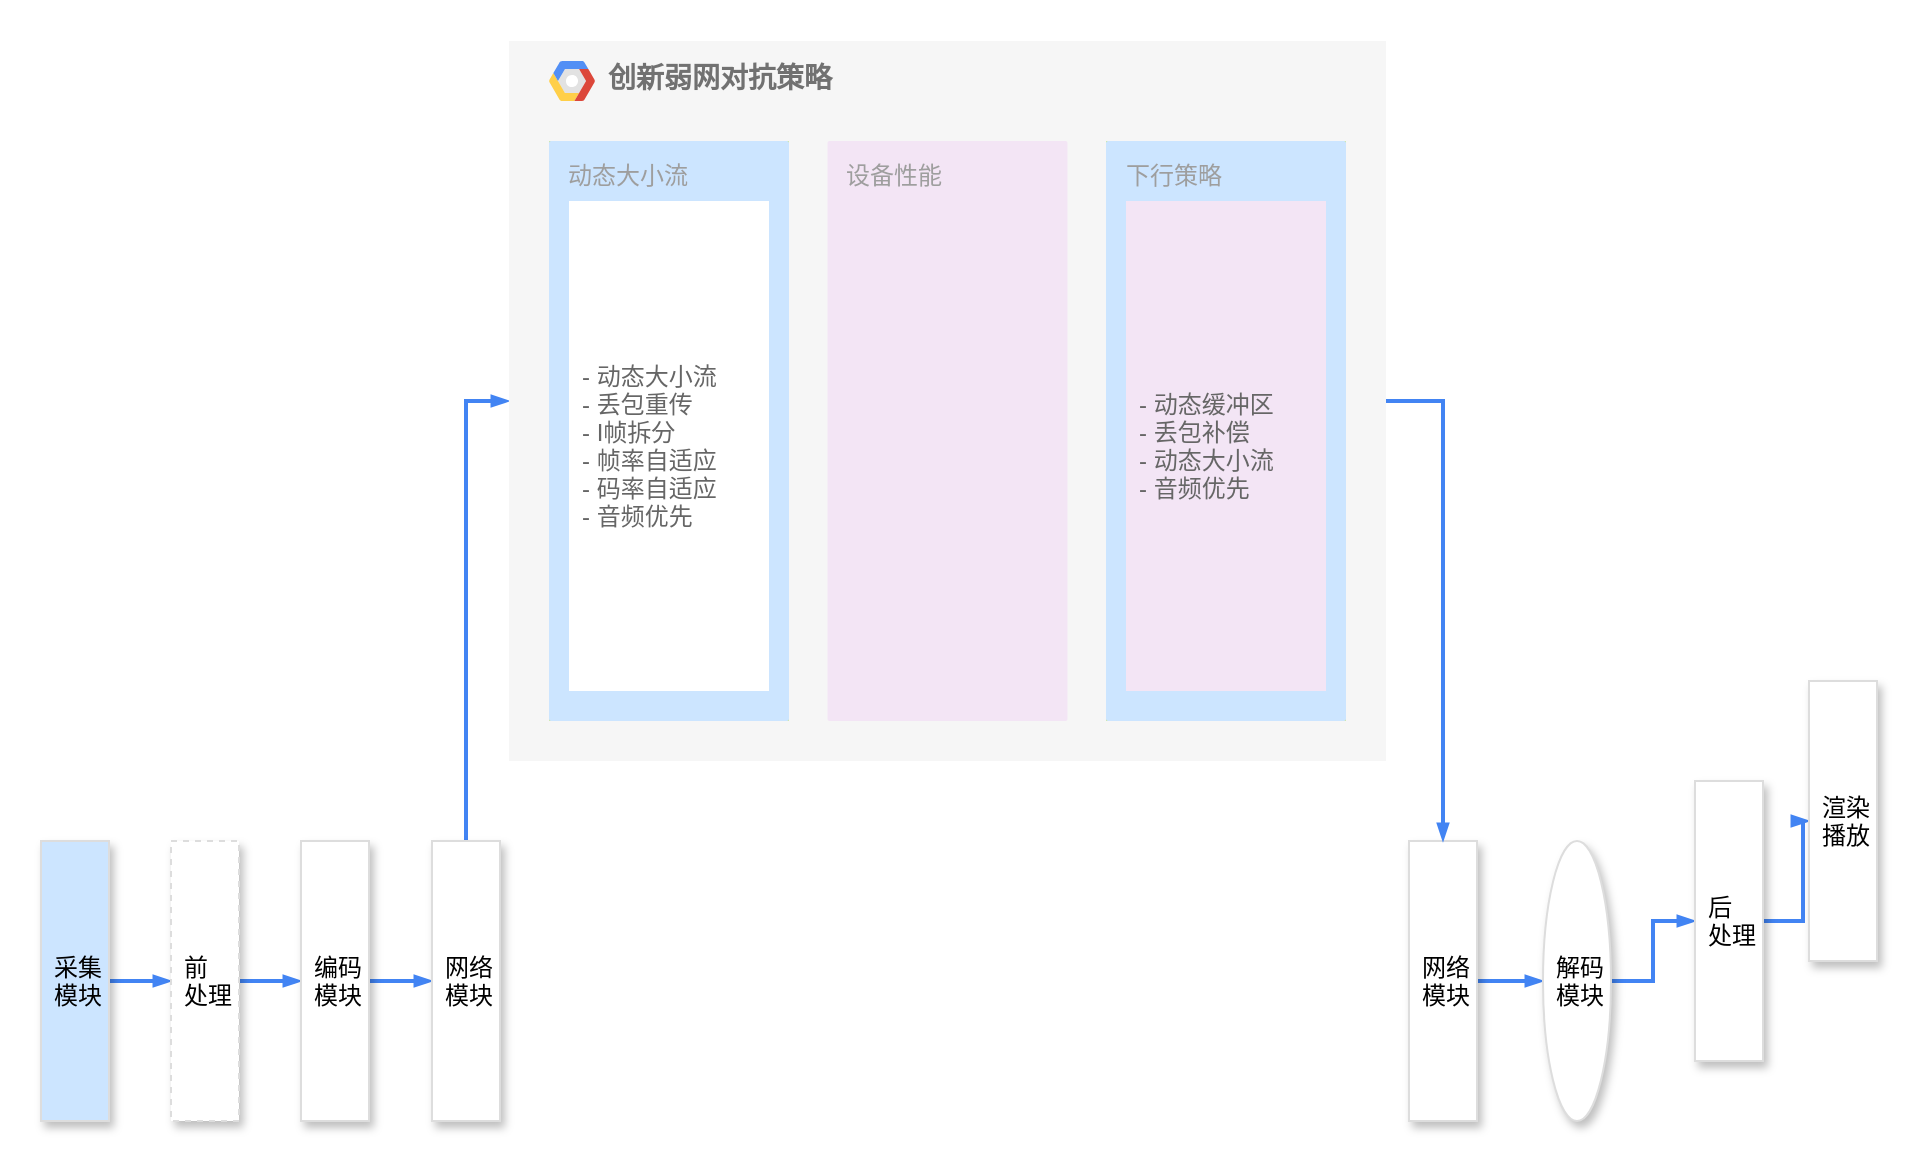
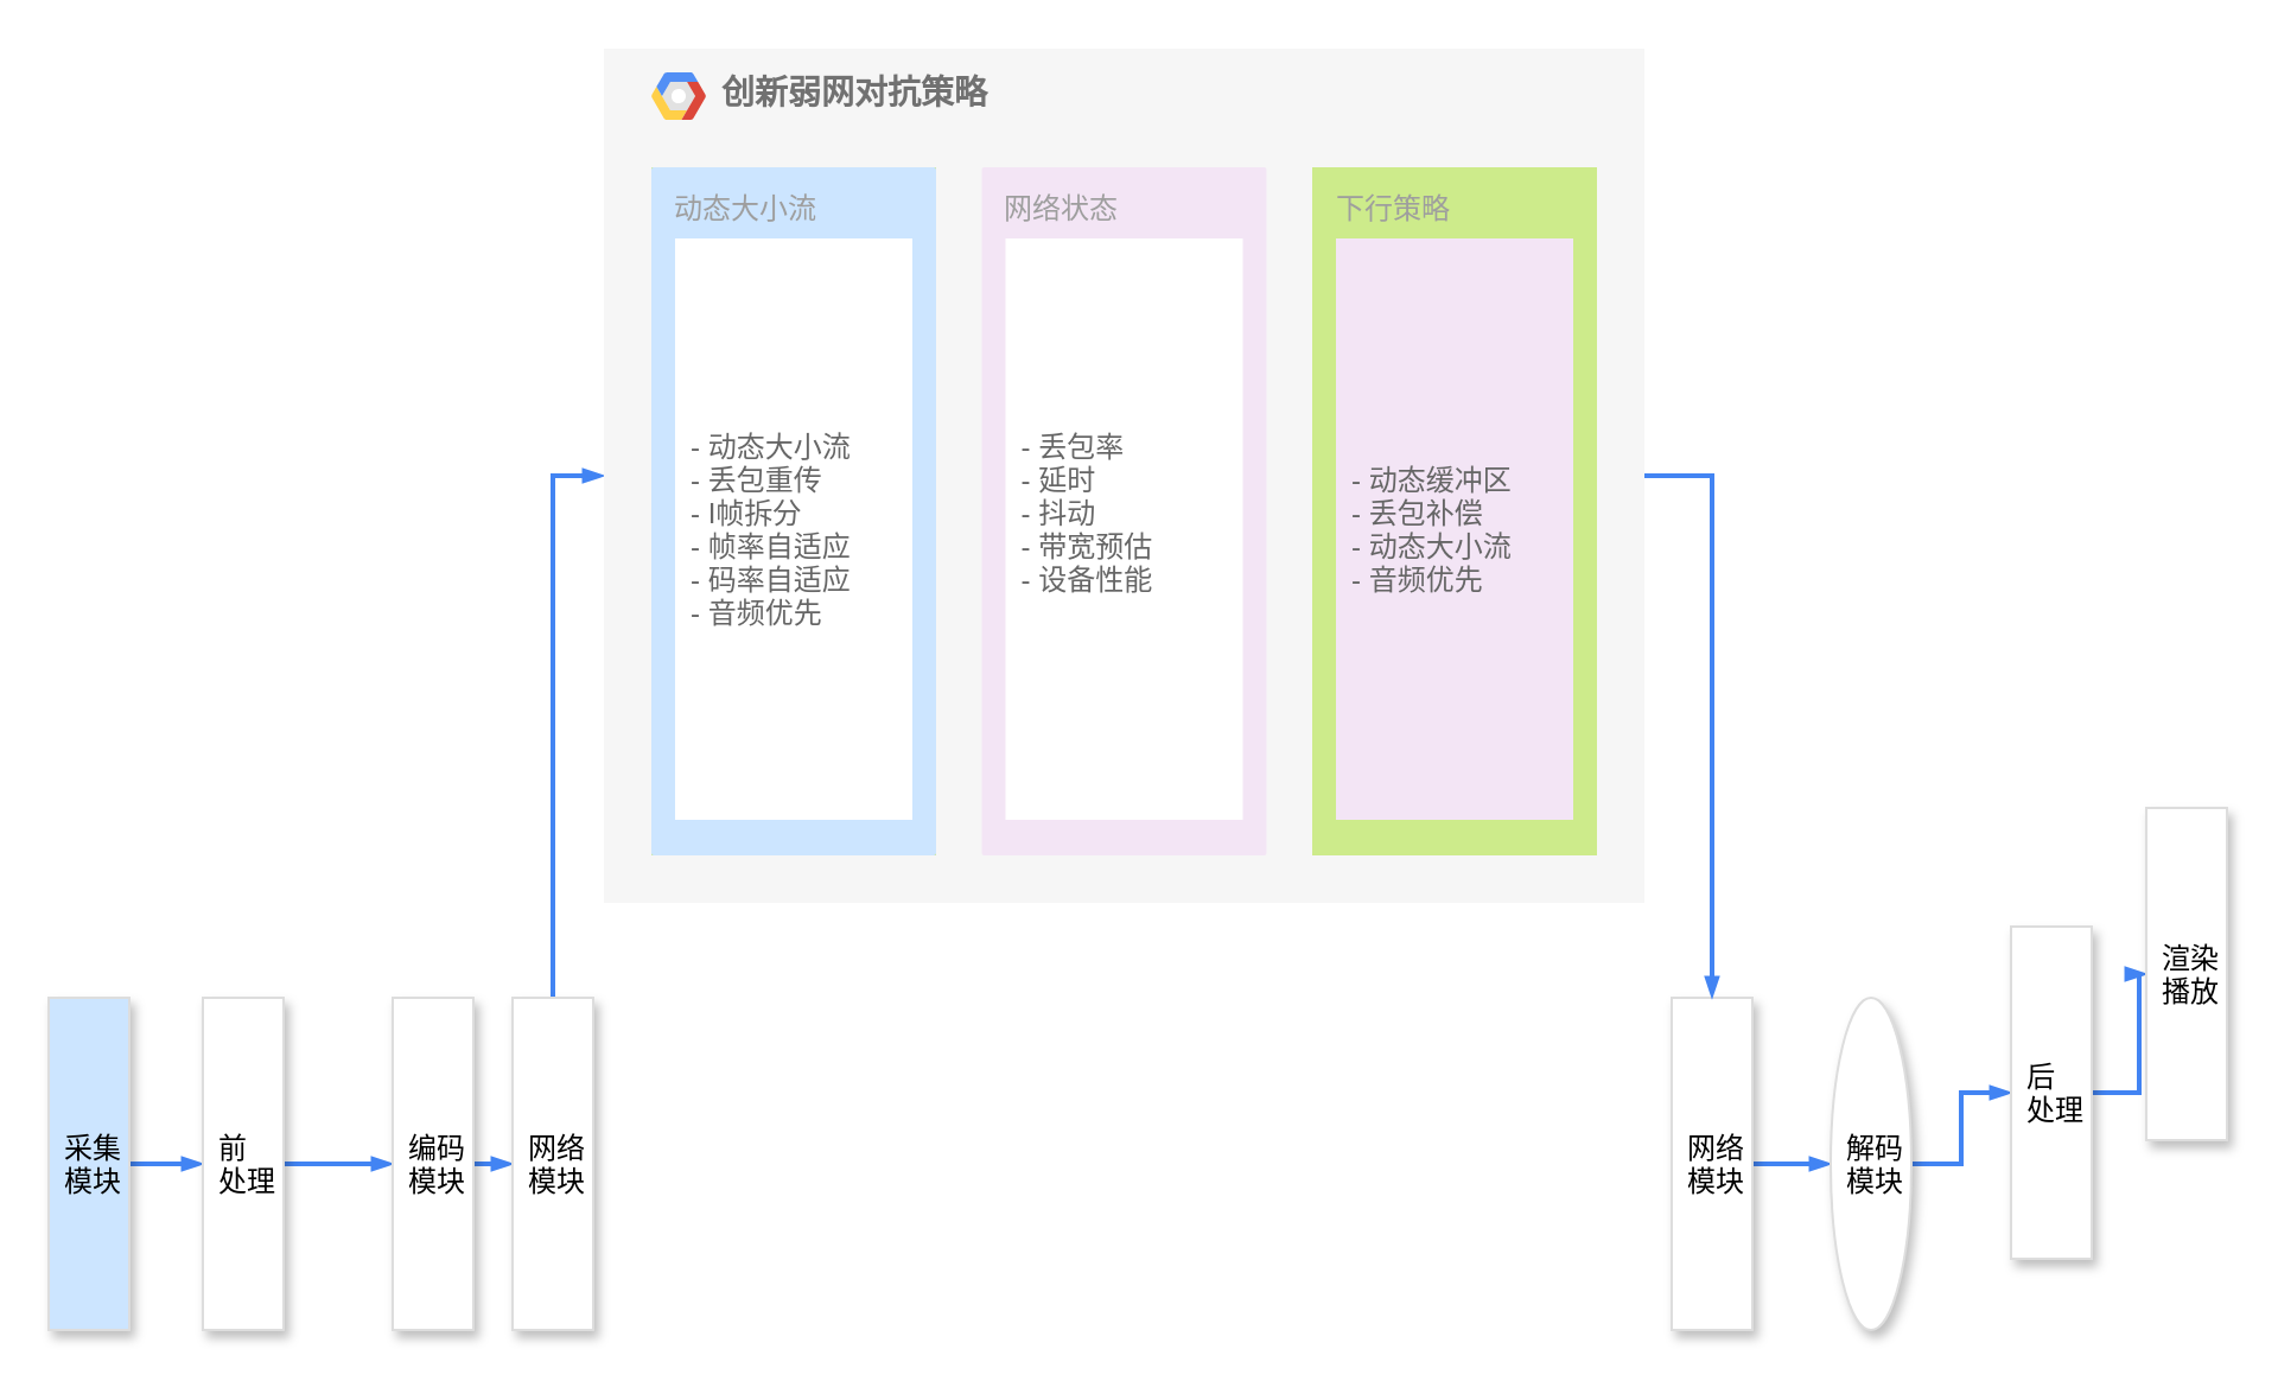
  <mxCell id="0" />
  <mxCell id="1" parent="0" />
  <mxCell id="2" style="edgeStyle=orthogonalEdgeStyle;shape=connector;rounded=0;orthogonalLoop=1;jettySize=auto;html=1;exitX=1;exitY=0.5;exitDx=0;exitDy=0;entryX=0;entryY=0.5;entryDx=0;entryDy=0;dashed=0;labelBackgroundColor=none;strokeColor=#4284F3;strokeWidth=2;fontFamily=Helvetica;fontSize=15;fontColor=#9E9E9E;startArrow=none;startFill=0;endArrow=blockThin;endFill=1;startSize=4;endSize=4;" edge="1" parent="1" source="3" target="5"><mxGeometry relative="1" as="geometry" /></mxCell>
  <mxCell id="3" value="采集&#10;模块" style="dashed=0;shadow=1;strokeWidth=1;labelPosition=center;verticalLabelPosition=middle;align=left;verticalAlign=middle;spacingLeft=5;fontSize=12;sketch=0;strokeColor=#DDDDDD;fillColor=#cce5ff;" vertex="1" parent="1"><mxGeometry x="20" y="420" width="34" height="140" as="geometry" /></mxCell>
  <mxCell id="4" style="edgeStyle=orthogonalEdgeStyle;shape=connector;rounded=0;orthogonalLoop=1;jettySize=auto;html=1;exitX=1;exitY=0.5;exitDx=0;exitDy=0;entryX=0;entryY=0.5;entryDx=0;entryDy=0;dashed=0;labelBackgroundColor=none;strokeColor=#4284F3;strokeWidth=2;fontFamily=Helvetica;fontSize=15;fontColor=#9E9E9E;startArrow=none;startFill=0;endArrow=blockThin;endFill=1;startSize=4;endSize=4;" edge="1" parent="1" source="5" target="7"><mxGeometry relative="1" as="geometry" /></mxCell>
- <mxCell id="5" value="前&#10;处理" style="dashed=1;strokeColor=#dddddd;shadow=1;strokeWidth=1;labelPosition=center;verticalLabelPosition=middle;align=left;verticalAlign=middle;spacingLeft=5;fontSize=12;" vertex="1" parent="1"><mxGeometry x="85" y="420" width="34" height="140" as="geometry" /></mxCell>
+ <mxCell id="5" value="前&#10;处理" style="dashed=0;strokeColor=#dddddd;shadow=1;strokeWidth=1;labelPosition=center;verticalLabelPosition=middle;align=left;verticalAlign=middle;spacingLeft=5;fontSize=12;" vertex="1" parent="1"><mxGeometry x="85" y="420" width="34" height="140" as="geometry" /></mxCell>
  <mxCell id="6" style="edgeStyle=orthogonalEdgeStyle;shape=connector;rounded=0;orthogonalLoop=1;jettySize=auto;html=1;exitX=1;exitY=0.5;exitDx=0;exitDy=0;entryX=0;entryY=0.5;entryDx=0;entryDy=0;dashed=0;labelBackgroundColor=none;strokeColor=#4284F3;strokeWidth=2;fontFamily=Helvetica;fontSize=15;fontColor=#9E9E9E;startArrow=none;startFill=0;endArrow=blockThin;endFill=1;startSize=4;endSize=4;" edge="1" parent="1" source="7" target="9"><mxGeometry relative="1" as="geometry" /></mxCell>
- <mxCell id="7" value="编码&#10;模块" style="dashed=0;strokeColor=#dddddd;shadow=1;strokeWidth=1;labelPosition=center;verticalLabelPosition=middle;align=left;verticalAlign=middle;spacingLeft=5;fontSize=12;" vertex="1" parent="1"><mxGeometry x="150" y="420" width="34" height="140" as="geometry" /></mxCell>
+ <mxCell id="7" value="编码&#10;模块" style="dashed=0;strokeColor=#dddddd;shadow=1;strokeWidth=1;labelPosition=center;verticalLabelPosition=middle;align=left;verticalAlign=middle;spacingLeft=5;fontSize=12;" vertex="1" parent="1"><mxGeometry x="165" y="420" width="34" height="140" as="geometry" /></mxCell>
  <mxCell id="8" style="edgeStyle=orthogonalEdgeStyle;shape=connector;rounded=0;orthogonalLoop=1;jettySize=auto;html=1;exitX=0.5;exitY=0;exitDx=0;exitDy=0;entryX=0;entryY=0.5;entryDx=0;entryDy=0;dashed=0;labelBackgroundColor=none;strokeColor=#4284F3;strokeWidth=2;fontFamily=Helvetica;fontSize=15;fontColor=#9E9E9E;startArrow=none;startFill=0;endArrow=blockThin;endFill=1;startSize=4;endSize=4;" edge="1" parent="1" source="9" target="11"><mxGeometry relative="1" as="geometry" /></mxCell>
  <mxCell id="9" value="网络&#10;模块" style="dashed=0;strokeColor=#dddddd;shadow=1;strokeWidth=1;labelPosition=center;verticalLabelPosition=middle;align=left;verticalAlign=middle;spacingLeft=5;fontSize=12;" vertex="1" parent="1"><mxGeometry x="215.5" y="420" width="34" height="140" as="geometry" /></mxCell>
  <mxCell id="10" value="" style="group" vertex="1" connectable="0" parent="1"><mxGeometry x="254" y="20" width="438.5" height="360" as="geometry" /></mxCell>
  <mxCell id="11" value="&lt;b&gt;创新弱网对抗策略&lt;/b&gt;" style="fillColor=#F6F6F6;strokeColor=none;shadow=0;gradientColor=none;fontSize=14;align=left;spacing=10;fontColor=#717171;9E9E9E;verticalAlign=top;spacingTop=-4;fontStyle=0;spacingLeft=40;html=1;container=0;" parent="10" vertex="1"><mxGeometry width="438.5" height="360" as="geometry" /></mxCell>
  <mxCell id="12" value="" style="shape=mxgraph.gcp2.google_cloud_platform;fillColor=#F6F6F6;strokeColor=none;shadow=0;gradientColor=none;" parent="10" vertex="1"><mxGeometry x="20" y="10" width="23" height="20" as="geometry"><mxPoint x="20" y="10" as="offset" /></mxGeometry></mxCell>
  <mxCell id="13" value="" style="group;fillColor=#cdeb8b;strokeColor=none;" vertex="1" connectable="0" parent="10"><mxGeometry x="298.5" y="50" width="120" height="290" as="geometry" /></mxCell>
- <mxCell id="14" value="&lt;font color=&quot;#9e9e9e&quot;&gt;下行策略&lt;/font&gt;" style="sketch=0;points=[[0,0,0],[0.25,0,0],[0.5,0,0],[0.75,0,0],[1,0,0],[1,0.25,0],[1,0.5,0],[1,0.75,0],[1,1,0],[0.75,1,0],[0.5,1,0],[0.25,1,0],[0,1,0],[0,0.75,0],[0,0.5,0],[0,0.25,0]];rounded=1;absoluteArcSize=1;arcSize=2;html=1;strokeColor=none;shadow=0;dashed=0;fontSize=12;align=left;verticalAlign=top;spacing=10;spacingTop=-4;fillColor=#cce5ff;fontFamily=Helvetica;" vertex="1" parent="13"><mxGeometry width="120" height="290" as="geometry" /></mxCell>
+ <mxCell id="14" value="&lt;font color=&quot;#9e9e9e&quot;&gt;下行策略&lt;/font&gt;" style="sketch=0;points=[[0,0,0],[0.25,0,0],[0.5,0,0],[0.75,0,0],[1,0,0],[1,0.25,0],[1,0.5,0],[1,0.75,0],[1,1,0],[0.75,1,0],[0.5,1,0],[0.25,1,0],[0,1,0],[0,0.75,0],[0,0.5,0],[0,0.25,0]];rounded=1;absoluteArcSize=1;arcSize=2;html=1;strokeColor=none;shadow=0;dashed=0;fontSize=12;align=left;verticalAlign=top;spacing=10;spacingTop=-4;fillColor=#cdeb8b;fontFamily=Helvetica;" vertex="1" parent="13"><mxGeometry width="120" height="290" as="geometry" /></mxCell>
  <mxCell id="15" value="- 动态缓冲区&#10;- 丢包补偿&#10;- 动态大小流&#10;- 音频优先" style="dashed=0;strokeColor=none;shadow=0;strokeWidth=1;labelPosition=center;verticalLabelPosition=middle;align=left;verticalAlign=middle;spacingLeft=5;fontSize=12;fontFamily=Helvetica;fontColor=#666666;fillColor=#f3e5f5;" vertex="1" parent="13"><mxGeometry x="10" y="30" width="100" height="245" as="geometry" /></mxCell>
  <mxCell id="16" value="" style="group;fillColor=#cdeb8b;strokeColor=none;" vertex="1" connectable="0" parent="10"><mxGeometry x="20" y="50" width="120" height="290" as="geometry" /></mxCell>
  <mxCell id="17" value="&lt;font color=&quot;#9e9e9e&quot;&gt;动态大小流&lt;/font&gt;" style="sketch=0;points=[[0,0,0],[0.25,0,0],[0.5,0,0],[0.75,0,0],[1,0,0],[1,0.25,0],[1,0.5,0],[1,0.75,0],[1,1,0],[0.75,1,0],[0.5,1,0],[0.25,1,0],[0,1,0],[0,0.75,0],[0,0.5,0],[0,0.25,0]];rounded=1;absoluteArcSize=1;arcSize=2;html=1;strokeColor=none;shadow=0;dashed=0;fontSize=12;align=left;verticalAlign=top;spacing=10;spacingTop=-4;fillColor=#cce5ff;fontFamily=Helvetica;" vertex="1" parent="16"><mxGeometry width="120" height="290" as="geometry" /></mxCell>
  <mxCell id="18" value="- 动态大小流&#10;- 丢包重传&#10;- I帧拆分&#10;- 帧率自适应&#10;- 码率自适应&#10;- 音频优先" style="dashed=0;strokeColor=none;shadow=0;strokeWidth=1;labelPosition=center;verticalLabelPosition=middle;align=left;verticalAlign=middle;spacingLeft=5;fontSize=12;fontFamily=Helvetica;fontColor=#666666;" vertex="1" parent="16"><mxGeometry x="10" y="30" width="100" height="245" as="geometry" /></mxCell>
  <mxCell id="19" value="" style="group" vertex="1" connectable="0" parent="10"><mxGeometry x="159.25" y="50" width="120" height="290" as="geometry" /></mxCell>
- <mxCell id="20" value="设备性能" style="sketch=0;points=[[0,0,0],[0.25,0,0],[0.5,0,0],[0.75,0,0],[1,0,0],[1,0.25,0],[1,0.5,0],[1,0.75,0],[1,1,0],[0.75,1,0],[0.5,1,0],[0.25,1,0],[0,1,0],[0,0.75,0],[0,0.5,0],[0,0.25,0]];rounded=1;absoluteArcSize=1;arcSize=2;html=1;strokeColor=none;gradientColor=none;shadow=0;dashed=0;fontSize=12;fontColor=#9E9E9E;align=left;verticalAlign=top;spacing=10;spacingTop=-4;fillColor=#F3E5F5;fontFamily=Helvetica;" vertex="1" parent="19"><mxGeometry width="120" height="290" as="geometry" /></mxCell>
+ <mxCell id="20" value="网络状态" style="sketch=0;points=[[0,0,0],[0.25,0,0],[0.5,0,0],[0.75,0,0],[1,0,0],[1,0.25,0],[1,0.5,0],[1,0.75,0],[1,1,0],[0.75,1,0],[0.5,1,0],[0.25,1,0],[0,1,0],[0,0.75,0],[0,0.5,0],[0,0.25,0]];rounded=1;absoluteArcSize=1;arcSize=2;html=1;strokeColor=none;gradientColor=none;shadow=0;dashed=0;fontSize=12;fontColor=#9E9E9E;align=left;verticalAlign=top;spacing=10;spacingTop=-4;fillColor=#F3E5F5;fontFamily=Helvetica;" vertex="1" parent="19"><mxGeometry width="120" height="290" as="geometry" /></mxCell>
+ <mxCell id="21" value="- 丢包率&#10;- 延时&#10;- 抖动&#10;- 带宽预估&#10;- 设备性能&#10;" style="dashed=0;strokeColor=none;shadow=0;strokeWidth=1;labelPosition=center;verticalLabelPosition=middle;align=left;verticalAlign=middle;spacingLeft=5;fontSize=12;fontFamily=Helvetica;fontColor=#666666;" vertex="1" parent="19"><mxGeometry x="10" y="30" width="100" height="245" as="geometry" /></mxCell>
  <mxCell id="22" style="edgeStyle=orthogonalEdgeStyle;shape=connector;rounded=0;orthogonalLoop=1;jettySize=auto;html=1;entryX=0;entryY=0.5;entryDx=0;entryDy=0;dashed=0;labelBackgroundColor=none;strokeColor=#4284F3;strokeWidth=2;fontFamily=Helvetica;fontSize=15;fontColor=#9E9E9E;startArrow=none;startFill=0;endArrow=blockThin;endFill=1;startSize=4;endSize=4;" edge="1" parent="1" source="23" target="25"><mxGeometry relative="1" as="geometry" /></mxCell>
  <mxCell id="23" value="网络&#10;模块" style="dashed=0;strokeColor=#dddddd;shadow=1;strokeWidth=1;labelPosition=center;verticalLabelPosition=middle;align=left;verticalAlign=middle;spacingLeft=5;fontSize=12;" vertex="1" parent="1"><mxGeometry x="704" y="420" width="34" height="140" as="geometry" /></mxCell>
  <mxCell id="24" style="edgeStyle=orthogonalEdgeStyle;shape=connector;rounded=0;orthogonalLoop=1;jettySize=auto;html=1;exitX=1;exitY=0.5;exitDx=0;exitDy=0;dashed=0;labelBackgroundColor=none;strokeColor=#4284F3;strokeWidth=2;fontFamily=Helvetica;fontSize=15;fontColor=#9E9E9E;startArrow=none;startFill=0;endArrow=blockThin;endFill=1;startSize=4;endSize=4;" edge="1" parent="1" source="25" target="27"><mxGeometry relative="1" as="geometry" /></mxCell>
  <mxCell id="25" value="解码&#10;模块" style="ellipse;dashed=0;strokeColor=#dddddd;shadow=1;strokeWidth=1;labelPosition=center;verticalLabelPosition=middle;align=left;verticalAlign=middle;spacingLeft=5;fontSize=12;" vertex="1" parent="1"><mxGeometry x="771" y="420" width="34" height="140" as="geometry" /></mxCell>
  <mxCell id="26" style="edgeStyle=orthogonalEdgeStyle;shape=connector;rounded=0;orthogonalLoop=1;jettySize=auto;html=1;exitX=1;exitY=0.5;exitDx=0;exitDy=0;entryX=0;entryY=0.5;entryDx=0;entryDy=0;dashed=0;labelBackgroundColor=none;strokeColor=#4284F3;strokeWidth=2;fontFamily=Helvetica;fontSize=15;fontColor=#9E9E9E;startArrow=none;startFill=0;endArrow=blockThin;endFill=1;startSize=4;endSize=4;" edge="1" parent="1" source="27" target="28"><mxGeometry relative="1" as="geometry" /></mxCell>
  <mxCell id="27" value="后&#10;处理" style="dashed=0;strokeColor=#dddddd;shadow=1;strokeWidth=1;labelPosition=center;verticalLabelPosition=middle;align=left;verticalAlign=middle;spacingLeft=5;fontSize=12;" vertex="1" parent="1"><mxGeometry x="847" y="390" width="34" height="140" as="geometry" /></mxCell>
  <mxCell id="28" value="渲染&#10;播放" style="dashed=0;strokeColor=#dddddd;shadow=1;strokeWidth=1;labelPosition=center;verticalLabelPosition=middle;align=left;verticalAlign=middle;spacingLeft=5;fontSize=12;" vertex="1" parent="1"><mxGeometry x="904" y="340" width="34" height="140" as="geometry" /></mxCell>
  <mxCell id="29" style="edgeStyle=orthogonalEdgeStyle;shape=connector;rounded=0;orthogonalLoop=1;jettySize=auto;html=1;dashed=0;labelBackgroundColor=none;strokeColor=#4284F3;strokeWidth=2;fontFamily=Helvetica;fontSize=15;fontColor=#9E9E9E;startArrow=none;startFill=0;endArrow=blockThin;endFill=1;startSize=4;endSize=4;" edge="1" parent="1" source="11" target="23"><mxGeometry relative="1" as="geometry" /></mxCell>
